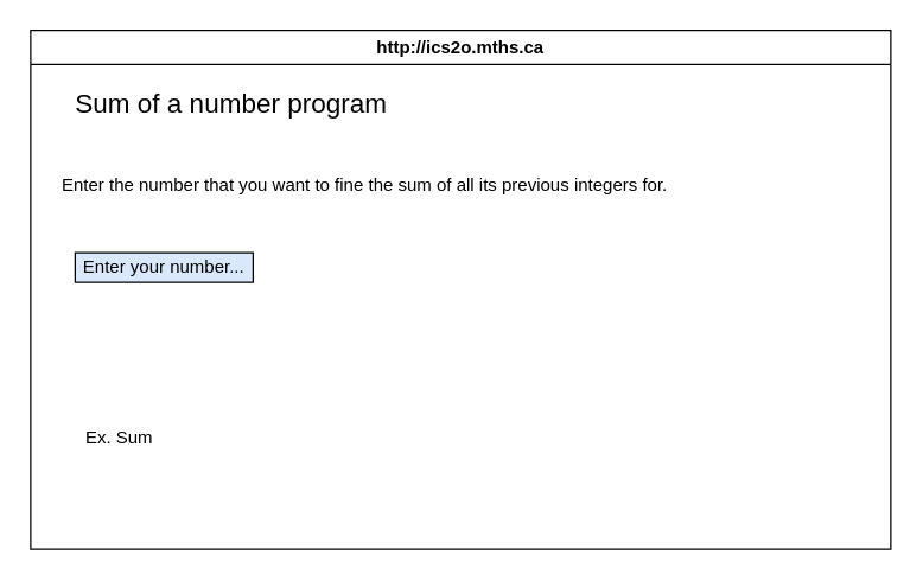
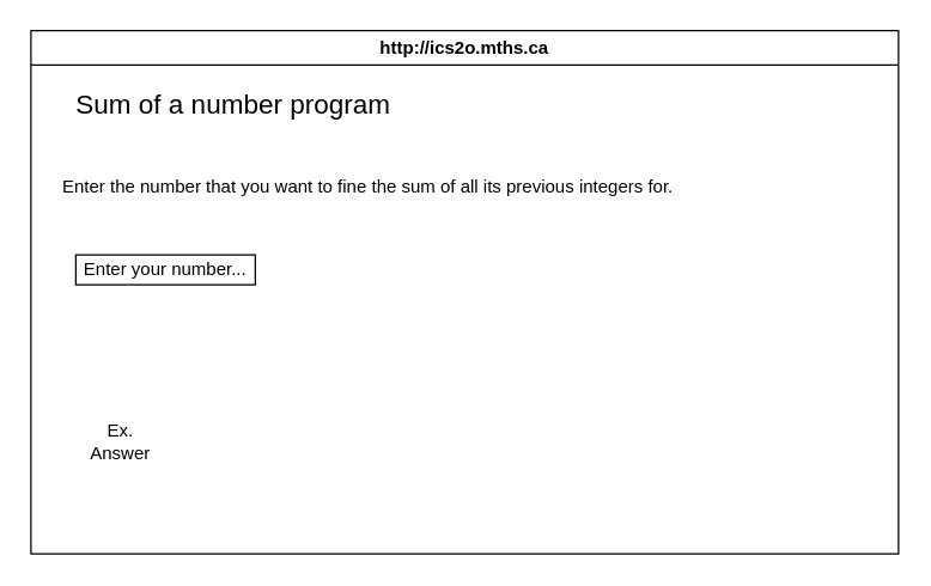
  <mxCell id="0" />
  <mxCell id="1" parent="0" />
  <mxCell id="2" value="http://ics2o.mths.ca" style="swimlane;whiteSpace=wrap;html=1;" parent="1" vertex="1"><mxGeometry x="20" y="20" width="580" height="350" as="geometry" /></mxCell>
- <mxCell id="3" value="Enter your number..." style="rounded=0;whiteSpace=wrap;html=1;fillColor=#dae8fc;" parent="2" vertex="1"><mxGeometry x="30" y="150" width="120" height="20" as="geometry" /></mxCell>
- <mxCell id="4" value="Ex. Sum" style="text;html=1;strokeColor=none;fillColor=none;align=center;verticalAlign=middle;whiteSpace=wrap;rounded=0;" parent="2" vertex="1"><mxGeometry x="30" y="260" width="60" height="30" as="geometry" /></mxCell>
+ <mxCell id="3" value="Enter your number..." style="rounded=0;whiteSpace=wrap;html=1;" parent="2" vertex="1"><mxGeometry x="30" y="150" width="120" height="20" as="geometry" /></mxCell>
+ <mxCell id="4" value="Ex. Answer" style="text;html=1;strokeColor=none;fillColor=none;align=center;verticalAlign=middle;whiteSpace=wrap;rounded=0;" parent="2" vertex="1"><mxGeometry x="30" y="260" width="60" height="30" as="geometry" /></mxCell>
  <mxCell id="5" value="Enter the number that you want to fine the sum of all its previous integers for." style="text;html=1;align=center;verticalAlign=middle;resizable=0;points=[];autosize=1;strokeColor=none;fillColor=none;" vertex="1" parent="2"><mxGeometry x="10" y="90" width="430" height="30" as="geometry" /></mxCell>
  <mxCell id="6" value="Sum of a number program" style="text;html=1;align=center;verticalAlign=middle;resizable=0;points=[];autosize=1;strokeColor=none;fillColor=none;fontSize=18;" vertex="1" parent="2"><mxGeometry x="20" y="30" width="230" height="40" as="geometry" /></mxCell>
